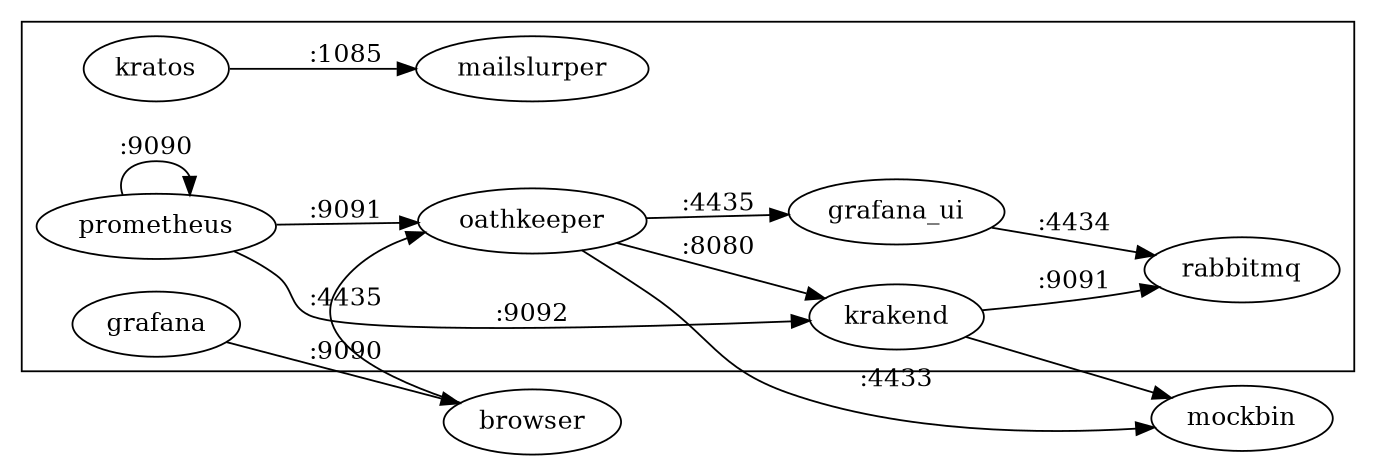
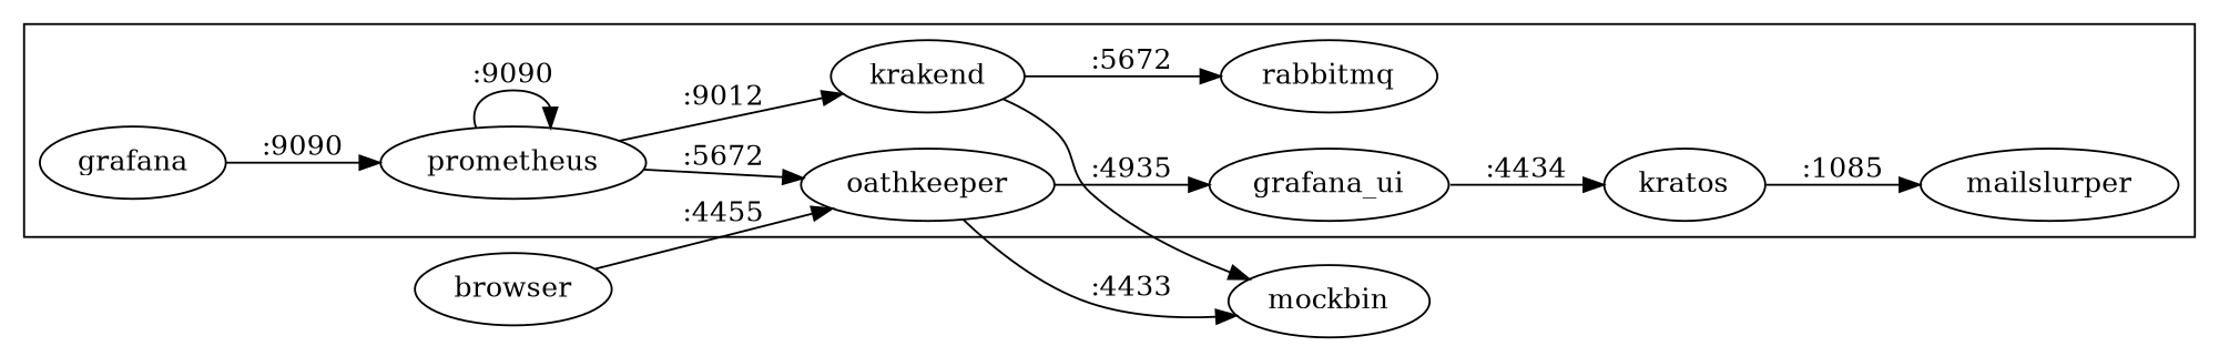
  digraph {
    rankdir=LR
    oathkeeper
    kratos
    n3 [label=grafana_ui]
    krakend
    mailslurper
    rabbitmq
    prometheus
    grafana
    mockbin
    browser
    subgraph cluster_1 {
      oathkeeper
      kratos
      n3
      krakend
      mailslurper
      rabbitmq
      prometheus
      grafana
    }
-   oathkeeper -> n3 [label=":4435"]
-   oathkeeper -> krakend [label=":8080"]
+   oathkeeper -> n3 [label=":4935"]
    oathkeeper -> mockbin [label=":4433"]
    kratos -> mailslurper [label=":1085"]
-   n3 -> rabbitmq [label=":4434"]
-   krakend -> rabbitmq [label=":9091"]
+   n3 -> kratos [label=":4434"]
+   krakend -> rabbitmq [label=":5672"]
    krakend -> mockbin
-   prometheus -> oathkeeper [label=":9091"]
-   prometheus -> krakend [label=":9092"]
+   prometheus -> oathkeeper [label=":5672"]
+   prometheus -> krakend [label=":9012"]
    prometheus -> prometheus [label=":9090"]
-   grafana -> browser [label=":9090"]
-   browser -> oathkeeper [label=":4435"]
+   grafana -> prometheus [label=":9090"]
+   browser -> oathkeeper [label=":4455"]
  }
